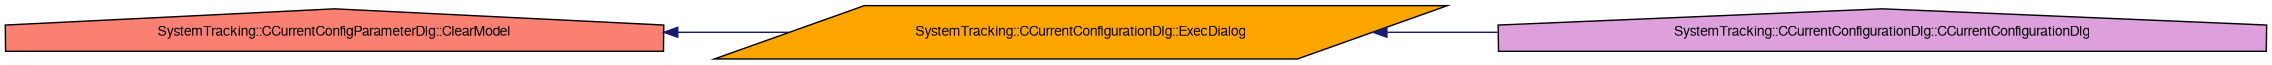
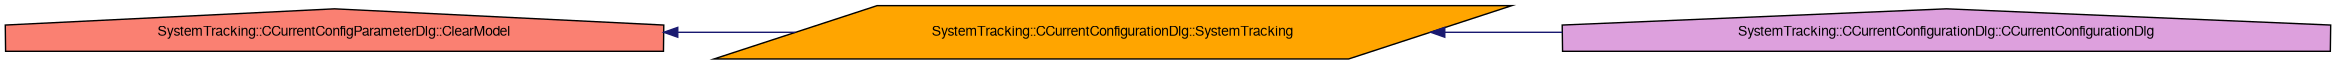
  digraph {
    rankdir=LR
    node [color=black fontname=FreeSans fontsize=10 shape=house style=filled]
    edge [color=midnightblue dir=back fontname=FreeSans fontsize=10 labelfontname=FreeSans labelfontsize=10 style=solid]
    n1 [fillcolor=salmon fontcolor=black height=0.2 label="SystemTracking::CCurrentConfigParameterDlg::ClearModel" width=0.4]
-   n2 [fillcolor=orange height=0.2 label="SystemTracking::CCurrentConfigurationDlg::ExecDialog" shape=parallelogram width=0.4]
+   n2 [fillcolor=orange height=0.2 label="SystemTracking::CCurrentConfigurationDlg::SystemTracking" shape=parallelogram width=0.4]
    n3 [fillcolor=plum height=0.2 label="SystemTracking::CCurrentConfigurationDlg::CCurrentConfigurationDlg" width=0.4]
    n1 -> n2
    n2 -> n3
  }
